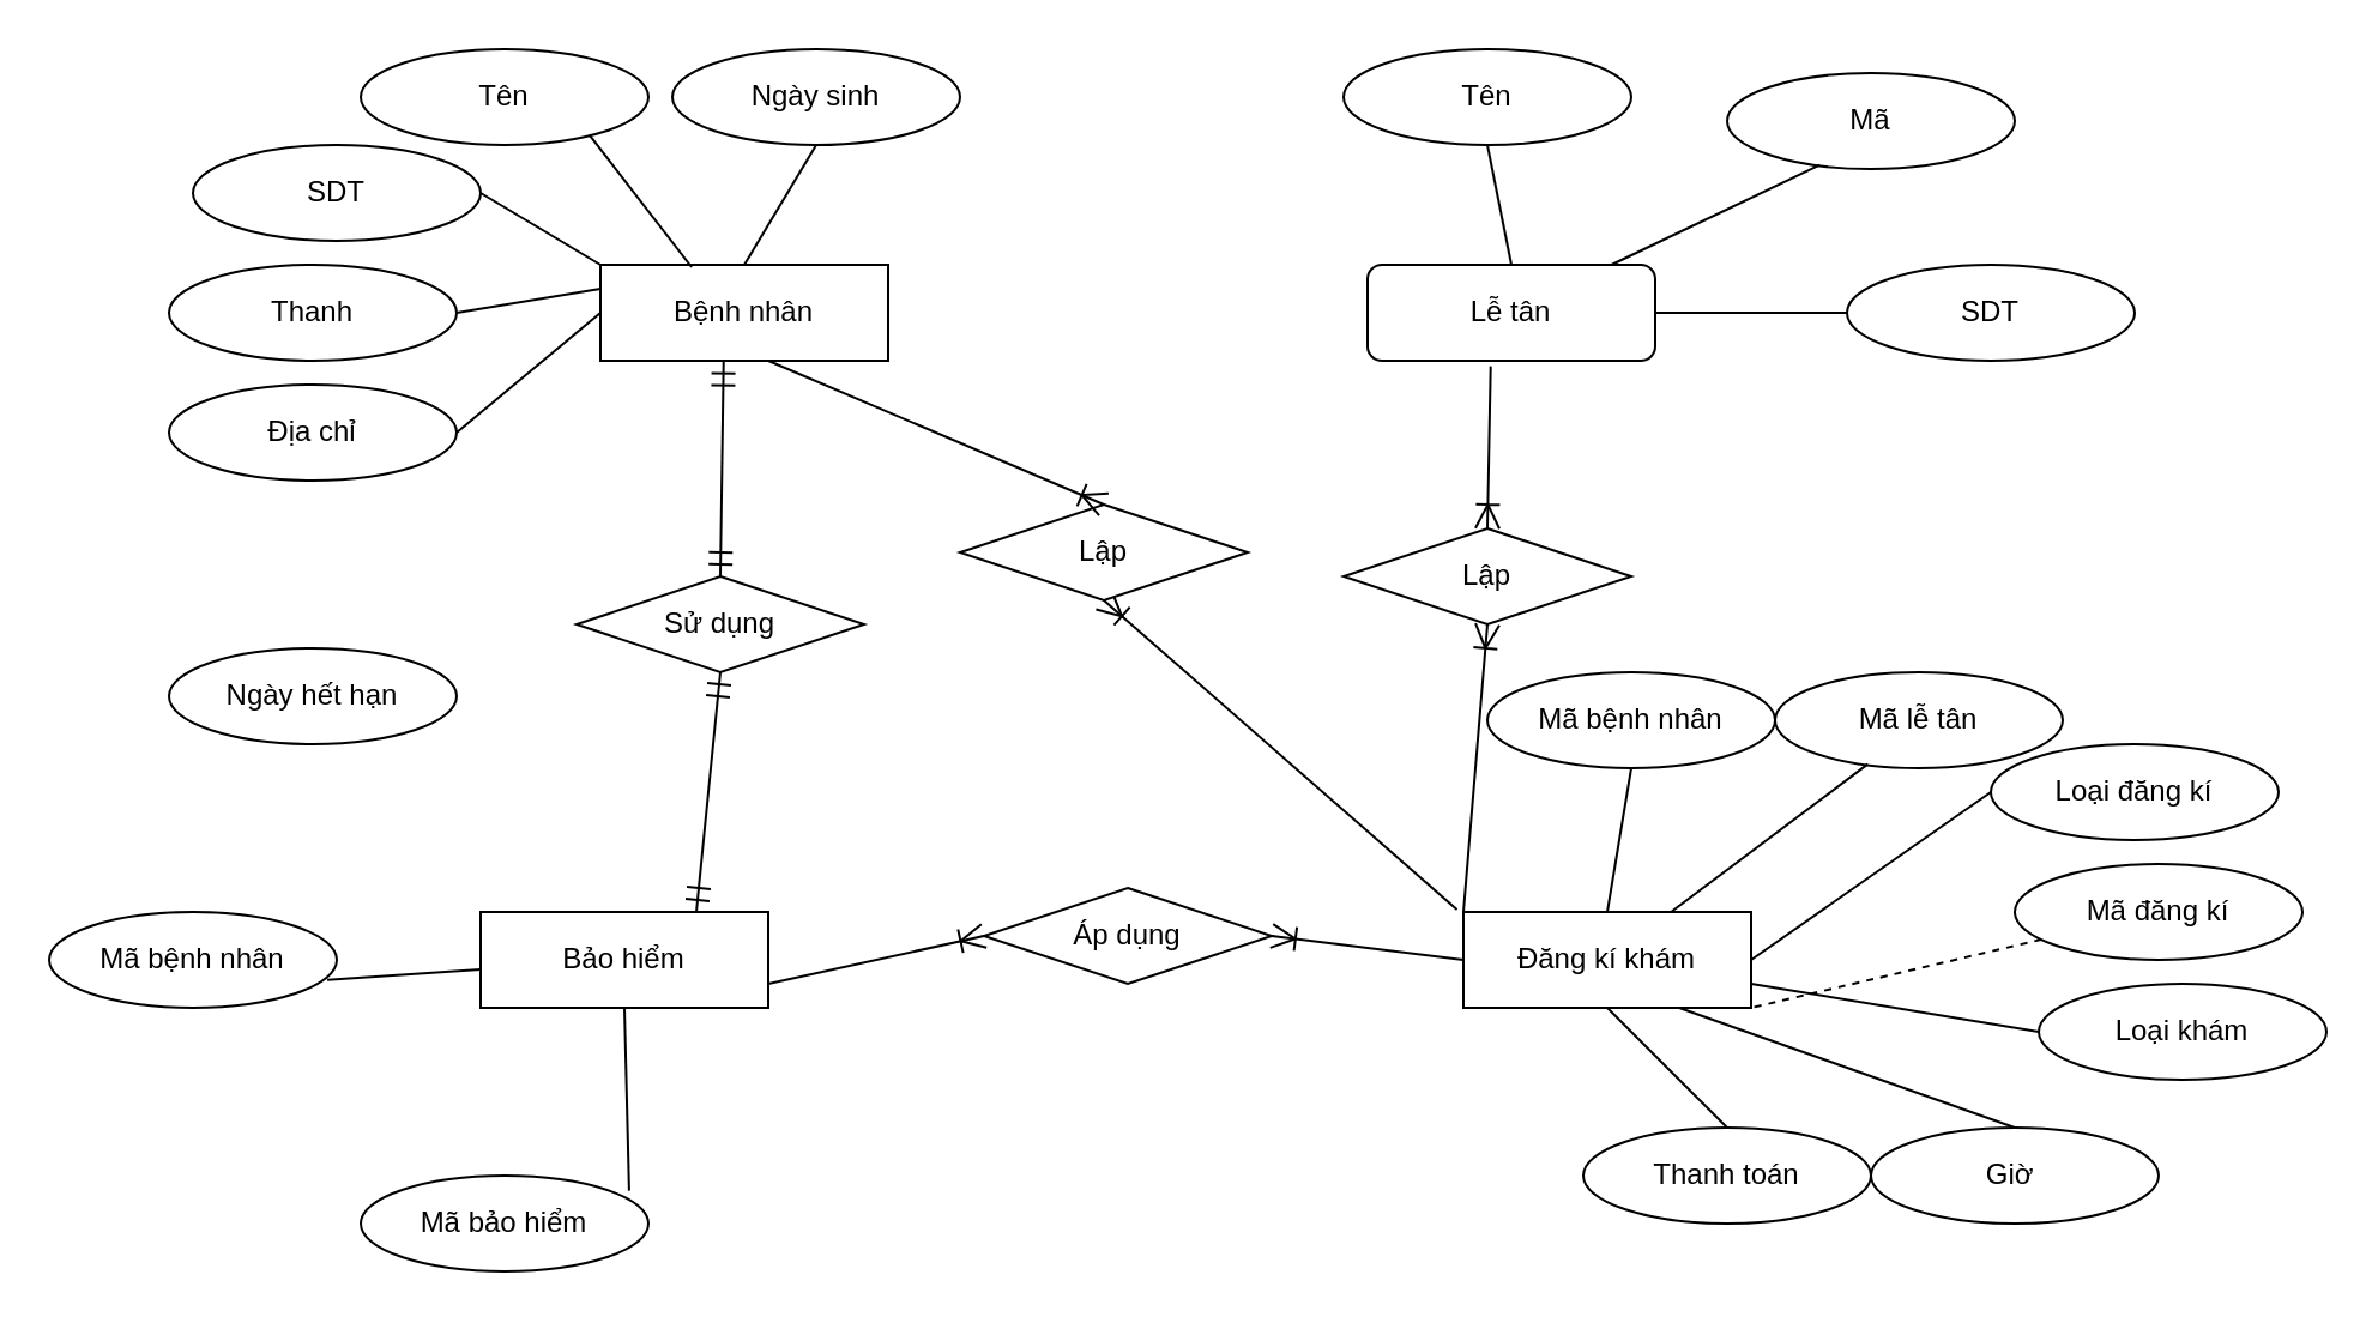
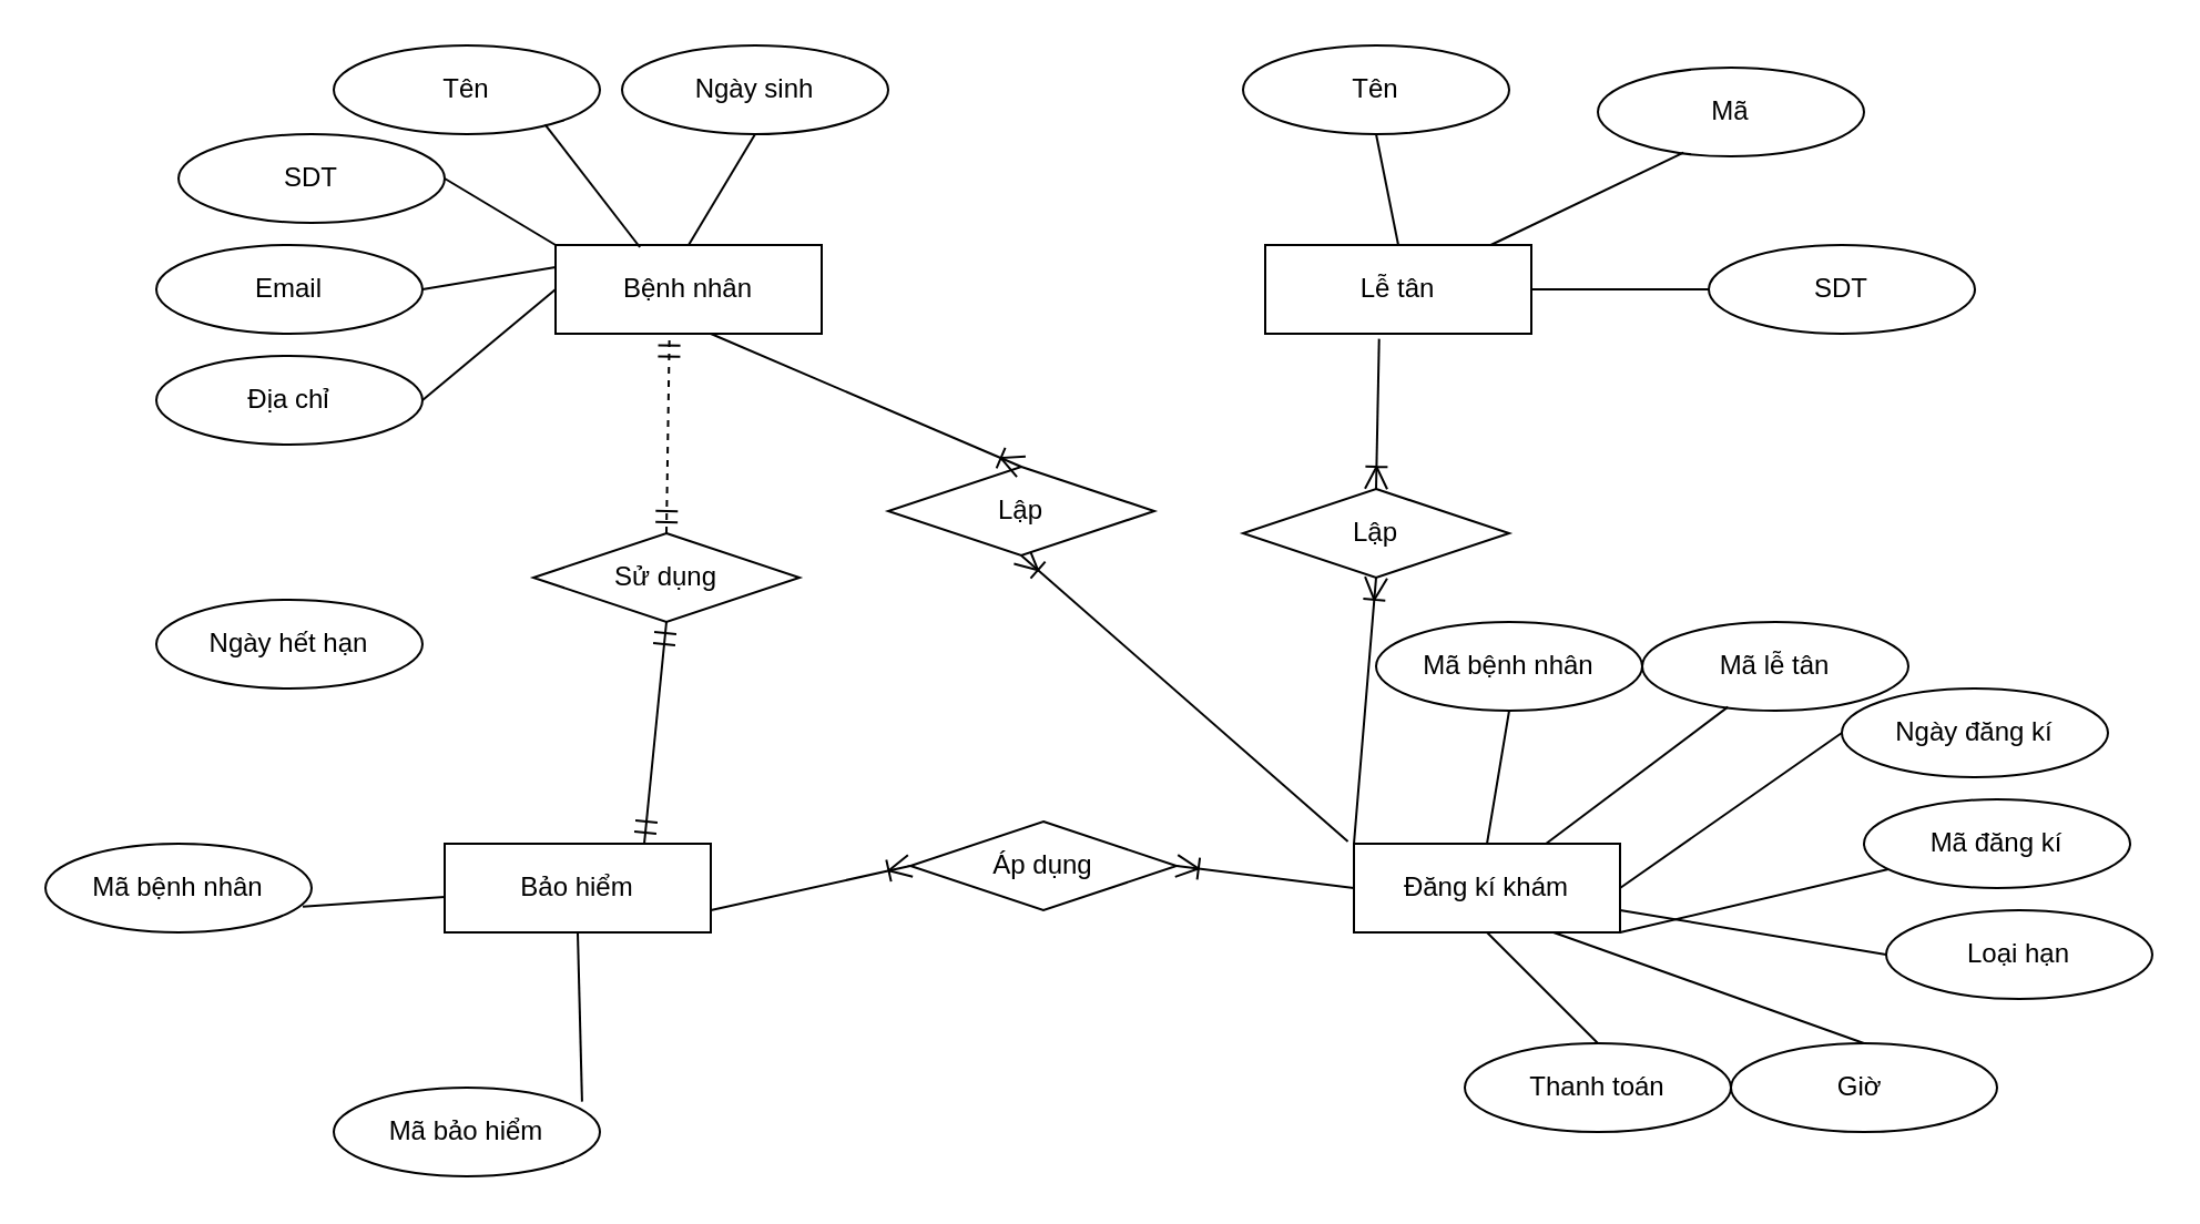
  <mxCell id="0" />
  <mxCell id="1" parent="0" />
- <mxCell id="2" value="Lễ tân" style="whiteSpace=wrap;html=1;rounded=1;" vertex="1" parent="1"><mxGeometry x="570" y="110" width="120" height="40" as="geometry" /></mxCell>
+ <mxCell id="2" value="Lễ tân" style="rounded=0;whiteSpace=wrap;html=1;" vertex="1" parent="1"><mxGeometry x="570" y="110" width="120" height="40" as="geometry" /></mxCell>
  <mxCell id="3" value="Bệnh nhân" style="rounded=0;whiteSpace=wrap;html=1;" vertex="1" parent="1"><mxGeometry x="250" y="110" width="120" height="40" as="geometry" /></mxCell>
  <mxCell id="4" value="SDT" style="ellipse;whiteSpace=wrap;html=1;" vertex="1" parent="1"><mxGeometry x="80" y="60" width="120" height="40" as="geometry" /></mxCell>
  <mxCell id="5" value="Tên" style="ellipse;whiteSpace=wrap;html=1;" vertex="1" parent="1"><mxGeometry x="150" y="20" width="120" height="40" as="geometry" /></mxCell>
  <mxCell id="6" value="Ngày sinh" style="ellipse;whiteSpace=wrap;html=1;" vertex="1" parent="1"><mxGeometry x="280" y="20" width="120" height="40" as="geometry" /></mxCell>
- <mxCell id="7" value="Thanh" style="ellipse;whiteSpace=wrap;html=1;" vertex="1" parent="1"><mxGeometry x="70" y="110" width="120" height="40" as="geometry" /></mxCell>
+ <mxCell id="7" value="Email" style="ellipse;whiteSpace=wrap;html=1;" vertex="1" parent="1"><mxGeometry x="70" y="110" width="120" height="40" as="geometry" /></mxCell>
  <mxCell id="8" value="Địa chỉ" style="ellipse;whiteSpace=wrap;html=1;" vertex="1" parent="1"><mxGeometry x="70" y="160" width="120" height="40" as="geometry" /></mxCell>
  <mxCell id="9" value="" style="endArrow=none;html=1;rounded=0;fontSize=12;startSize=8;endSize=8;curved=1;entryX=1;entryY=0.5;entryDx=0;entryDy=0;exitX=0;exitY=0.5;exitDx=0;exitDy=0;" edge="1" parent="1" source="3" target="8"><mxGeometry width="50" height="50" relative="1" as="geometry"><mxPoint x="210" y="240" as="sourcePoint" /><mxPoint x="260" y="190" as="targetPoint" /></mxGeometry></mxCell>
  <mxCell id="10" value="" style="endArrow=none;html=1;rounded=0;fontSize=12;startSize=8;endSize=8;curved=1;entryX=0.317;entryY=0.025;entryDx=0;entryDy=0;exitX=0.794;exitY=0.892;exitDx=0;exitDy=0;exitPerimeter=0;entryPerimeter=0;" edge="1" parent="1" source="5" target="3"><mxGeometry width="50" height="50" relative="1" as="geometry"><mxPoint x="270" y="80" as="sourcePoint" /><mxPoint x="210" y="130" as="targetPoint" /></mxGeometry></mxCell>
  <mxCell id="11" value="" style="endArrow=none;html=1;rounded=0;fontSize=12;startSize=8;endSize=8;curved=1;exitX=0;exitY=0.25;exitDx=0;exitDy=0;" edge="1" parent="1" source="3"><mxGeometry width="50" height="50" relative="1" as="geometry"><mxPoint x="250" y="80" as="sourcePoint" /><mxPoint x="190" y="130" as="targetPoint" /></mxGeometry></mxCell>
  <mxCell id="12" value="" style="endArrow=none;html=1;rounded=0;fontSize=12;startSize=8;endSize=8;curved=1;entryX=1;entryY=0.5;entryDx=0;entryDy=0;exitX=0;exitY=0;exitDx=0;exitDy=0;" edge="1" parent="1" source="3" target="4"><mxGeometry width="50" height="50" relative="1" as="geometry"><mxPoint x="250" y="55" as="sourcePoint" /><mxPoint x="190" y="105" as="targetPoint" /></mxGeometry></mxCell>
  <mxCell id="13" value="" style="endArrow=none;html=1;rounded=0;fontSize=12;startSize=8;endSize=8;curved=1;entryX=0.5;entryY=0;entryDx=0;entryDy=0;exitX=0.5;exitY=1;exitDx=0;exitDy=0;" edge="1" parent="1" source="6" target="3"><mxGeometry width="50" height="50" relative="1" as="geometry"><mxPoint x="260" y="70" as="sourcePoint" /><mxPoint x="200" y="120" as="targetPoint" /></mxGeometry></mxCell>
  <mxCell id="14" value="Tên" style="ellipse;whiteSpace=wrap;html=1;" vertex="1" parent="1"><mxGeometry x="560" y="20" width="120" height="40" as="geometry" /></mxCell>
  <mxCell id="15" value="Mã" style="ellipse;whiteSpace=wrap;html=1;" vertex="1" parent="1"><mxGeometry x="720" y="30" width="120" height="40" as="geometry" /></mxCell>
  <mxCell id="16" value="" style="endArrow=none;html=1;rounded=0;fontSize=12;startSize=8;endSize=8;curved=1;entryX=0.5;entryY=0;entryDx=0;entryDy=0;exitX=0.5;exitY=1;exitDx=0;exitDy=0;" edge="1" parent="1" source="14" target="2"><mxGeometry width="50" height="50" relative="1" as="geometry"><mxPoint x="540" y="100" as="sourcePoint" /><mxPoint x="510" y="150" as="targetPoint" /></mxGeometry></mxCell>
  <mxCell id="17" value="" style="endArrow=none;html=1;rounded=0;fontSize=12;startSize=8;endSize=8;curved=1;exitX=0.322;exitY=0.958;exitDx=0;exitDy=0;exitPerimeter=0;" edge="1" parent="1" source="15" target="2"><mxGeometry width="50" height="50" relative="1" as="geometry"><mxPoint x="750" y="100" as="sourcePoint" /><mxPoint x="720" y="150" as="targetPoint" /></mxGeometry></mxCell>
  <mxCell id="18" value="SDT" style="ellipse;whiteSpace=wrap;html=1;" vertex="1" parent="1"><mxGeometry x="770" y="110" width="120" height="40" as="geometry" /></mxCell>
  <mxCell id="19" value="" style="endArrow=none;html=1;rounded=0;fontSize=12;startSize=8;endSize=8;curved=1;exitX=0;exitY=0.5;exitDx=0;exitDy=0;entryX=1;entryY=0.5;entryDx=0;entryDy=0;" edge="1" parent="1" source="18" target="2"><mxGeometry width="50" height="50" relative="1" as="geometry"><mxPoint x="769" y="78" as="sourcePoint" /><mxPoint x="682" y="120" as="targetPoint" /></mxGeometry></mxCell>
  <mxCell id="20" value="Đăng kí khám" style="rounded=0;whiteSpace=wrap;html=1;" vertex="1" parent="1"><mxGeometry x="610" y="380" width="120" height="40" as="geometry" /></mxCell>
  <mxCell id="21" value="Mã bệnh nhân" style="ellipse;whiteSpace=wrap;html=1;" vertex="1" parent="1"><mxGeometry x="620" y="280" width="120" height="40" as="geometry" /></mxCell>
  <mxCell id="22" value="Mã lễ tân" style="ellipse;whiteSpace=wrap;html=1;" vertex="1" parent="1"><mxGeometry x="740" y="280" width="120" height="40" as="geometry" /></mxCell>
  <mxCell id="23" value="" style="endArrow=none;html=1;rounded=0;fontSize=12;startSize=8;endSize=8;curved=1;entryX=0.5;entryY=0;entryDx=0;entryDy=0;exitX=0.5;exitY=1;exitDx=0;exitDy=0;" edge="1" parent="1" source="21" target="20"><mxGeometry width="50" height="50" relative="1" as="geometry"><mxPoint x="630" y="370" as="sourcePoint" /><mxPoint x="600" y="420" as="targetPoint" /></mxGeometry></mxCell>
  <mxCell id="24" value="" style="endArrow=none;html=1;rounded=0;fontSize=12;startSize=8;endSize=8;curved=1;exitX=0.322;exitY=0.958;exitDx=0;exitDy=0;exitPerimeter=0;" edge="1" parent="1" source="22" target="20"><mxGeometry width="50" height="50" relative="1" as="geometry"><mxPoint x="840" y="370" as="sourcePoint" /><mxPoint x="810" y="420" as="targetPoint" /></mxGeometry></mxCell>
- <mxCell id="25" value="Loại đăng kí" style="ellipse;whiteSpace=wrap;html=1;" vertex="1" parent="1"><mxGeometry x="830" y="310" width="120" height="40" as="geometry" /></mxCell>
+ <mxCell id="25" value="Ngày đăng kí" style="ellipse;whiteSpace=wrap;html=1;" vertex="1" parent="1"><mxGeometry x="830" y="310" width="120" height="40" as="geometry" /></mxCell>
  <mxCell id="26" value="" style="endArrow=none;html=1;rounded=0;fontSize=12;startSize=8;endSize=8;curved=1;exitX=0;exitY=0.5;exitDx=0;exitDy=0;entryX=1;entryY=0.5;entryDx=0;entryDy=0;" edge="1" parent="1" source="25" target="20"><mxGeometry width="50" height="50" relative="1" as="geometry"><mxPoint x="859" y="348" as="sourcePoint" /><mxPoint x="772" y="390" as="targetPoint" /></mxGeometry></mxCell>
  <mxCell id="27" value="Giờ&amp;nbsp;" style="ellipse;whiteSpace=wrap;html=1;" vertex="1" parent="1"><mxGeometry x="780" y="470" width="120" height="40" as="geometry" /></mxCell>
  <mxCell id="28" value="Mã đăng kí" style="ellipse;whiteSpace=wrap;html=1;" vertex="1" parent="1"><mxGeometry x="840" y="360" width="120" height="40" as="geometry" /></mxCell>
  <mxCell id="29" value="" style="endArrow=none;html=1;rounded=0;fontSize=12;startSize=8;endSize=8;curved=1;entryX=0.75;entryY=1;entryDx=0;entryDy=0;exitX=0.5;exitY=0;exitDx=0;exitDy=0;" edge="1" parent="1" source="27" target="20"><mxGeometry width="50" height="50" relative="1" as="geometry"><mxPoint x="740" y="520" as="sourcePoint" /><mxPoint x="920" y="640" as="targetPoint" /></mxGeometry></mxCell>
- <mxCell id="30" value="" style="endArrow=none;html=1;rounded=0;fontSize=12;startSize=8;endSize=8;curved=1;entryX=1;entryY=1;entryDx=0;entryDy=0;dashed=1;" edge="1" parent="1" source="28" target="20"><mxGeometry width="50" height="50" relative="1" as="geometry"><mxPoint x="1040" y="630" as="sourcePoint" /><mxPoint x="961.712" y="640" as="targetPoint" /></mxGeometry></mxCell>
+ <mxCell id="30" value="" style="endArrow=none;html=1;rounded=0;fontSize=12;startSize=8;endSize=8;curved=1;entryX=1;entryY=1;entryDx=0;entryDy=0;" edge="1" parent="1" source="28" target="20"><mxGeometry width="50" height="50" relative="1" as="geometry"><mxPoint x="1040" y="630" as="sourcePoint" /><mxPoint x="961.712" y="640" as="targetPoint" /></mxGeometry></mxCell>
  <mxCell id="31" value="Thanh toán" style="ellipse;whiteSpace=wrap;html=1;" vertex="1" parent="1"><mxGeometry x="660" y="470" width="120" height="40" as="geometry" /></mxCell>
  <mxCell id="32" value="" style="endArrow=none;html=1;rounded=0;fontSize=12;startSize=8;endSize=8;curved=1;exitX=0.5;exitY=0;exitDx=0;exitDy=0;entryX=0.5;entryY=1;entryDx=0;entryDy=0;" edge="1" parent="1" source="31" target="20"><mxGeometry width="50" height="50" relative="1" as="geometry"><mxPoint x="1059" y="608" as="sourcePoint" /><mxPoint x="980" y="660" as="targetPoint" /></mxGeometry></mxCell>
  <mxCell id="33" value="Bảo hiểm" style="rounded=0;whiteSpace=wrap;html=1;" vertex="1" parent="1"><mxGeometry x="200" y="380" width="120" height="40" as="geometry" /></mxCell>
  <mxCell id="34" value="Ngày hết hạn" style="ellipse;whiteSpace=wrap;html=1;" vertex="1" parent="1"><mxGeometry x="70" y="270" width="120" height="40" as="geometry" /></mxCell>
  <mxCell id="35" value="Mã bệnh nhân" style="ellipse;whiteSpace=wrap;html=1;" vertex="1" parent="1"><mxGeometry x="20" y="380" width="120" height="40" as="geometry" /></mxCell>
  <mxCell id="36" value="" style="endArrow=none;html=1;rounded=0;fontSize=12;startSize=8;endSize=8;curved=1;exitX=0.967;exitY=0.708;exitDx=0;exitDy=0;exitPerimeter=0;" edge="1" parent="1" source="35" target="33"><mxGeometry width="50" height="50" relative="1" as="geometry"><mxPoint x="300" y="390" as="sourcePoint" /><mxPoint x="270" y="440" as="targetPoint" /></mxGeometry></mxCell>
  <mxCell id="37" value="Mã bảo hiểm" style="ellipse;whiteSpace=wrap;html=1;" vertex="1" parent="1"><mxGeometry x="150" y="490" width="120" height="40" as="geometry" /></mxCell>
  <mxCell id="38" value="" style="endArrow=none;html=1;rounded=0;fontSize=12;startSize=8;endSize=8;curved=1;exitX=0.933;exitY=0.158;exitDx=0;exitDy=0;entryX=0.5;entryY=1;entryDx=0;entryDy=0;exitPerimeter=0;" edge="1" parent="1" source="37" target="33"><mxGeometry width="50" height="50" relative="1" as="geometry"><mxPoint x="319" y="368" as="sourcePoint" /><mxPoint x="180" y="450" as="targetPoint" /></mxGeometry></mxCell>
- <mxCell id="39" value="Loại khám" style="ellipse;whiteSpace=wrap;html=1;" vertex="1" parent="1"><mxGeometry x="850" y="410" width="120" height="40" as="geometry" /></mxCell>
+ <mxCell id="39" value="Loại hạn" style="ellipse;whiteSpace=wrap;html=1;" vertex="1" parent="1"><mxGeometry x="850" y="410" width="120" height="40" as="geometry" /></mxCell>
  <mxCell id="40" value="" style="endArrow=none;html=1;rounded=0;fontSize=12;startSize=8;endSize=8;curved=1;entryX=1;entryY=0.75;entryDx=0;entryDy=0;exitX=0;exitY=0.5;exitDx=0;exitDy=0;" edge="1" parent="1" source="39" target="20"><mxGeometry width="50" height="50" relative="1" as="geometry"><mxPoint x="800" y="420" as="sourcePoint" /><mxPoint x="692" y="440" as="targetPoint" /></mxGeometry></mxCell>
  <mxCell id="41" value="" style="fontSize=12;html=1;endArrow=ERoneToMany;rounded=0;startSize=8;endSize=8;exitX=1;exitY=0.75;exitDx=0;exitDy=0;entryX=0;entryY=0.5;entryDx=0;entryDy=0;" edge="1" parent="1" source="33" target="42"><mxGeometry width="100" height="100" relative="1" as="geometry"><mxPoint x="410" y="540" as="sourcePoint" /><mxPoint x="510" y="440" as="targetPoint" /></mxGeometry></mxCell>
  <mxCell id="42" value="Áp dụng" style="rhombus;whiteSpace=wrap;html=1;" vertex="1" parent="1"><mxGeometry x="410" y="370" width="120" height="40" as="geometry" /></mxCell>
  <mxCell id="43" value="" style="fontSize=12;html=1;endArrow=ERoneToMany;rounded=0;startSize=8;endSize=8;exitX=0;exitY=0.5;exitDx=0;exitDy=0;entryX=1;entryY=0.5;entryDx=0;entryDy=0;" edge="1" parent="1" source="20" target="42"><mxGeometry width="100" height="100" relative="1" as="geometry"><mxPoint x="480" y="460" as="sourcePoint" /><mxPoint x="570" y="440" as="targetPoint" /></mxGeometry></mxCell>
  <mxCell id="44" value="" style="fontSize=12;html=1;endArrow=ERoneToMany;rounded=0;startSize=8;endSize=8;exitX=0;exitY=0;exitDx=0;exitDy=0;entryX=0.5;entryY=1;entryDx=0;entryDy=0;" edge="1" parent="1" source="20" target="45"><mxGeometry width="100" height="100" relative="1" as="geometry"><mxPoint x="460.04" y="395" as="sourcePoint" /><mxPoint x="450" y="265" as="targetPoint" /></mxGeometry></mxCell>
  <mxCell id="45" value="Lập" style="rhombus;whiteSpace=wrap;html=1;" vertex="1" parent="1"><mxGeometry x="560" y="220" width="120" height="40" as="geometry" /></mxCell>
  <mxCell id="46" value="" style="fontSize=12;html=1;endArrow=ERoneToMany;rounded=0;startSize=8;endSize=8;exitX=0.428;exitY=1.058;exitDx=0;exitDy=0;exitPerimeter=0;entryX=0.5;entryY=0;entryDx=0;entryDy=0;" edge="1" parent="1" source="2" target="45"><mxGeometry width="100" height="100" relative="1" as="geometry"><mxPoint x="618.72" y="160" as="sourcePoint" /><mxPoint x="639.96" y="307" as="targetPoint" /></mxGeometry></mxCell>
  <mxCell id="47" value="" style="fontSize=12;html=1;endArrow=ERoneToMany;rounded=0;startSize=8;endSize=8;exitX=0;exitY=0;exitDx=0;exitDy=0;entryX=0.5;entryY=1;entryDx=0;entryDy=0;" edge="1" parent="1" target="48"><mxGeometry width="100" height="100" relative="1" as="geometry"><mxPoint x="607.28" y="379" as="sourcePoint" /><mxPoint x="237.28" y="244" as="targetPoint" /></mxGeometry></mxCell>
  <mxCell id="48" value="Lập" style="rhombus;whiteSpace=wrap;html=1;" vertex="1" parent="1"><mxGeometry x="400" y="210" width="120" height="40" as="geometry" /></mxCell>
  <mxCell id="49" value="" style="fontSize=12;html=1;endArrow=ERoneToMany;rounded=0;startSize=8;endSize=8;exitX=0.606;exitY=1.025;exitDx=0;exitDy=0;exitPerimeter=0;entryX=0.5;entryY=0;entryDx=0;entryDy=0;" edge="1" parent="1" target="48"><mxGeometry width="100" height="100" relative="1" as="geometry"><mxPoint x="320" y="150" as="sourcePoint" /><mxPoint x="427.24" y="286" as="targetPoint" /></mxGeometry></mxCell>
  <mxCell id="50" value="Sử dụng" style="rhombus;whiteSpace=wrap;html=1;" vertex="1" parent="1"><mxGeometry x="240" y="240" width="120" height="40" as="geometry" /></mxCell>
- <mxCell id="51" value="" style="fontSize=12;html=1;endArrow=ERmandOne;startArrow=ERmandOne;rounded=0;startSize=8;endSize=8;entryX=0.428;entryY=1.008;entryDx=0;entryDy=0;entryPerimeter=0;exitX=0.5;exitY=0;exitDx=0;exitDy=0;" edge="1" parent="1" source="50" target="3"><mxGeometry width="100" height="100" relative="1" as="geometry"><mxPoint x="170" y="290" as="sourcePoint" /><mxPoint x="270" y="190" as="targetPoint" /></mxGeometry></mxCell>
+ <mxCell id="51" value="" style="fontSize=12;html=1;endArrow=ERmandOne;startArrow=ERmandOne;rounded=0;startSize=8;endSize=8;entryX=0.428;entryY=1.008;entryDx=0;entryDy=0;entryPerimeter=0;exitX=0.5;exitY=0;exitDx=0;exitDy=0;dashed=1;" edge="1" parent="1" source="50" target="3"><mxGeometry width="100" height="100" relative="1" as="geometry"><mxPoint x="170" y="290" as="sourcePoint" /><mxPoint x="270" y="190" as="targetPoint" /></mxGeometry></mxCell>
  <mxCell id="52" value="" style="fontSize=12;html=1;endArrow=ERmandOne;startArrow=ERmandOne;rounded=0;startSize=8;endSize=8;entryX=0.5;entryY=1;entryDx=0;entryDy=0;exitX=0.75;exitY=0;exitDx=0;exitDy=0;" edge="1" parent="1" source="33" target="50"><mxGeometry width="100" height="100" relative="1" as="geometry"><mxPoint x="280" y="385" as="sourcePoint" /><mxPoint x="281" y="295" as="targetPoint" /></mxGeometry></mxCell>
